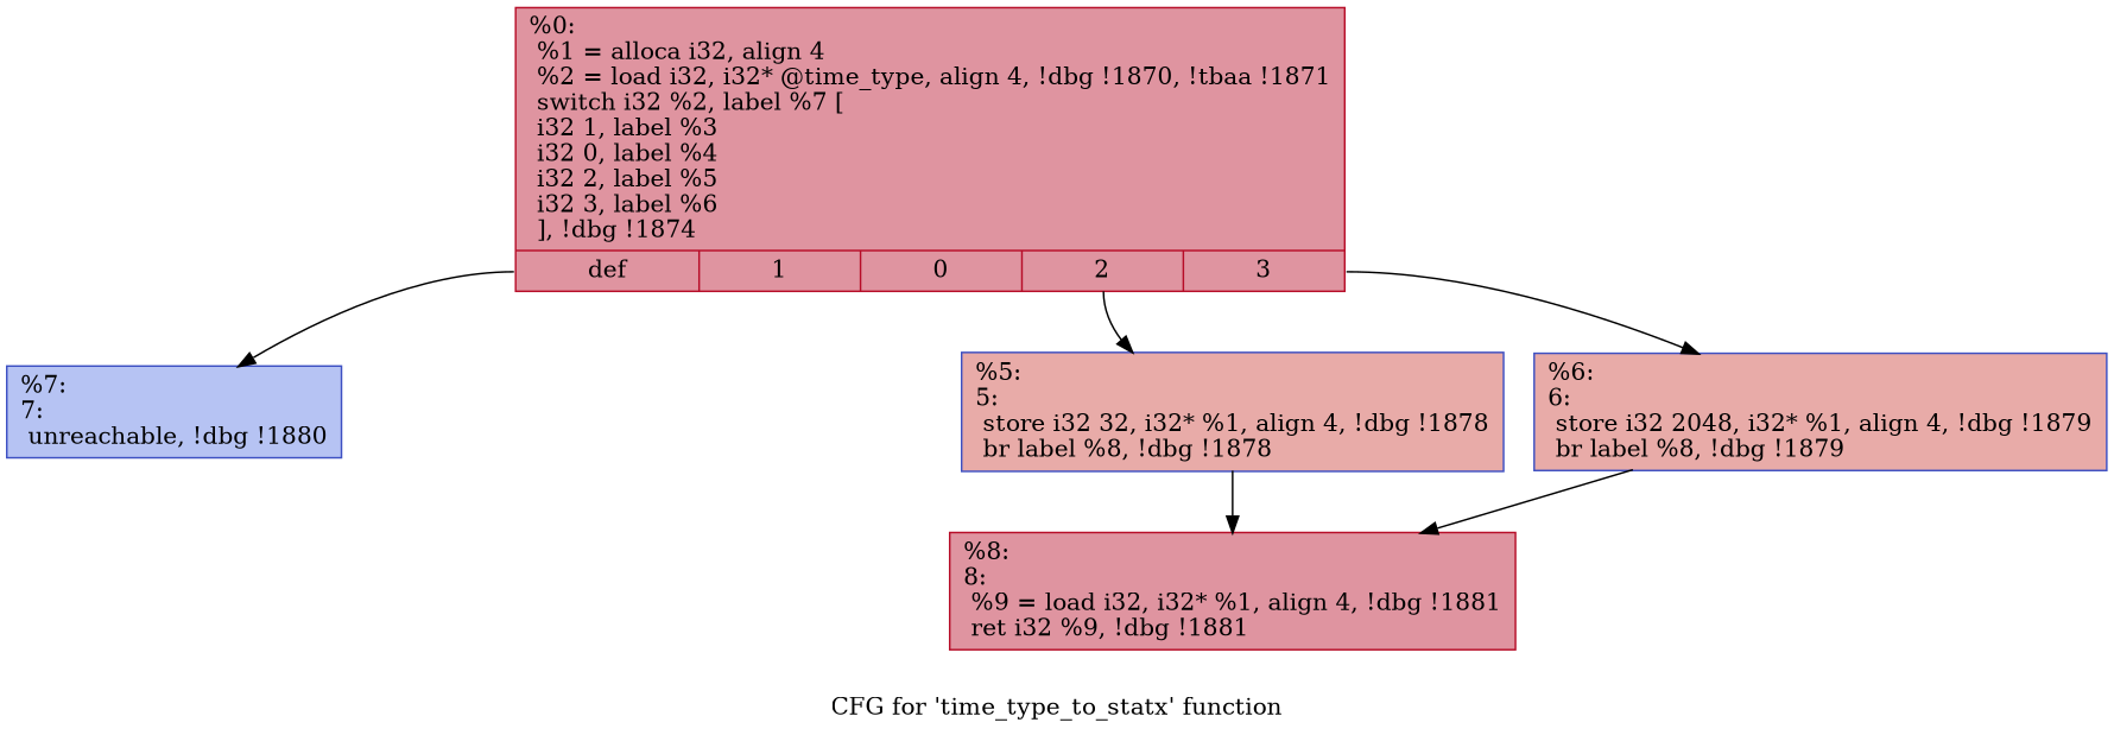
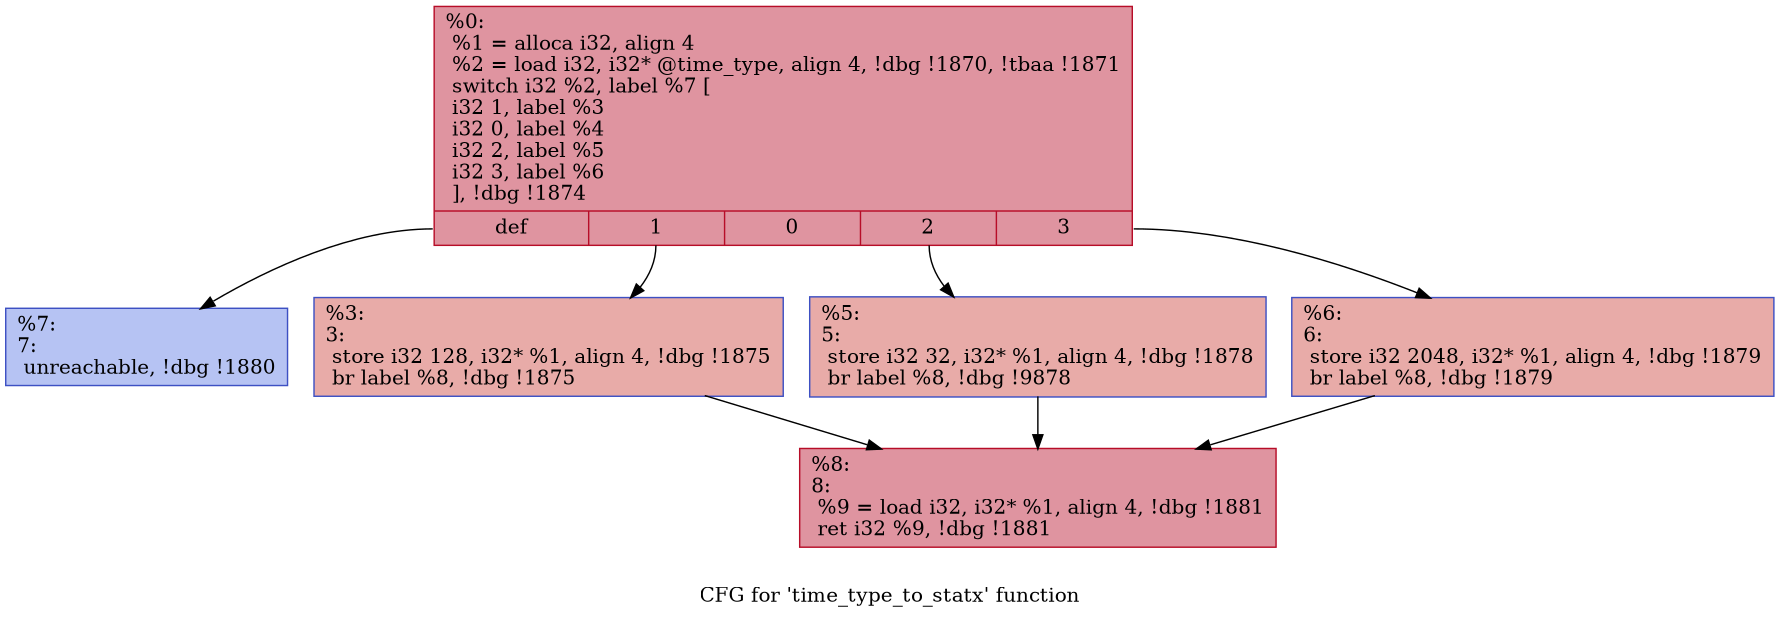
  digraph {
    label="CFG for 'time_type_to_statx' function"
    node [color="#3d50c3ff" fillcolor="#cc403a70" shape=record style=filled]
    n1 [color="#b70d28ff" fillcolor="#b70d2870" label="{%0:\l  %1 = alloca i32, align 4\l  %2 = load i32, i32* @time_type, align 4, !dbg !1870, !tbaa !1871\l  switch i32 %2, label %7 [\l    i32 1, label %3\l    i32 0, label %4\l    i32 2, label %5\l    i32 3, label %6\l  ], !dbg !1874\l|{<s0>def|<s1>1|<s2>0|<s3>2|<s4>3}}"]
    n2 [fillcolor="#5977e370" label="{%7:\l7:                                                \l  unreachable, !dbg !1880\l}"]
-   n4 [label="{%5:\l5:                                                \l  store i32 32, i32* %1, align 4, !dbg !1878\l  br label %8, !dbg !1878\l}"]
+   n3 [label="{%3:\l3:                                                \l  store i32 128, i32* %1, align 4, !dbg !1875\l  br label %8, !dbg !1875\l}"]
+   n4 [label="{%5:\l5:                                                \l  store i32 32, i32* %1, align 4, !dbg !1878\l  br label %8, !dbg !9878\l}"]
    n5 [label="{%6:\l6:                                                \l  store i32 2048, i32* %1, align 4, !dbg !1879\l  br label %8, !dbg !1879\l}"]
    n6 [color="#b70d28ff" fillcolor="#b70d2870" label="{%8:\l8:                                                \l  %9 = load i32, i32* %1, align 4, !dbg !1881\l  ret i32 %9, !dbg !1881\l}"]
    n1 -> n2 [tailport=s0]
+   n1 -> n3 [tailport=s1]
    n1 -> n4 [tailport=s3]
    n1 -> n5 [tailport=s4]
+   n3 -> n6
    n4 -> n6
    n5 -> n6
  }
